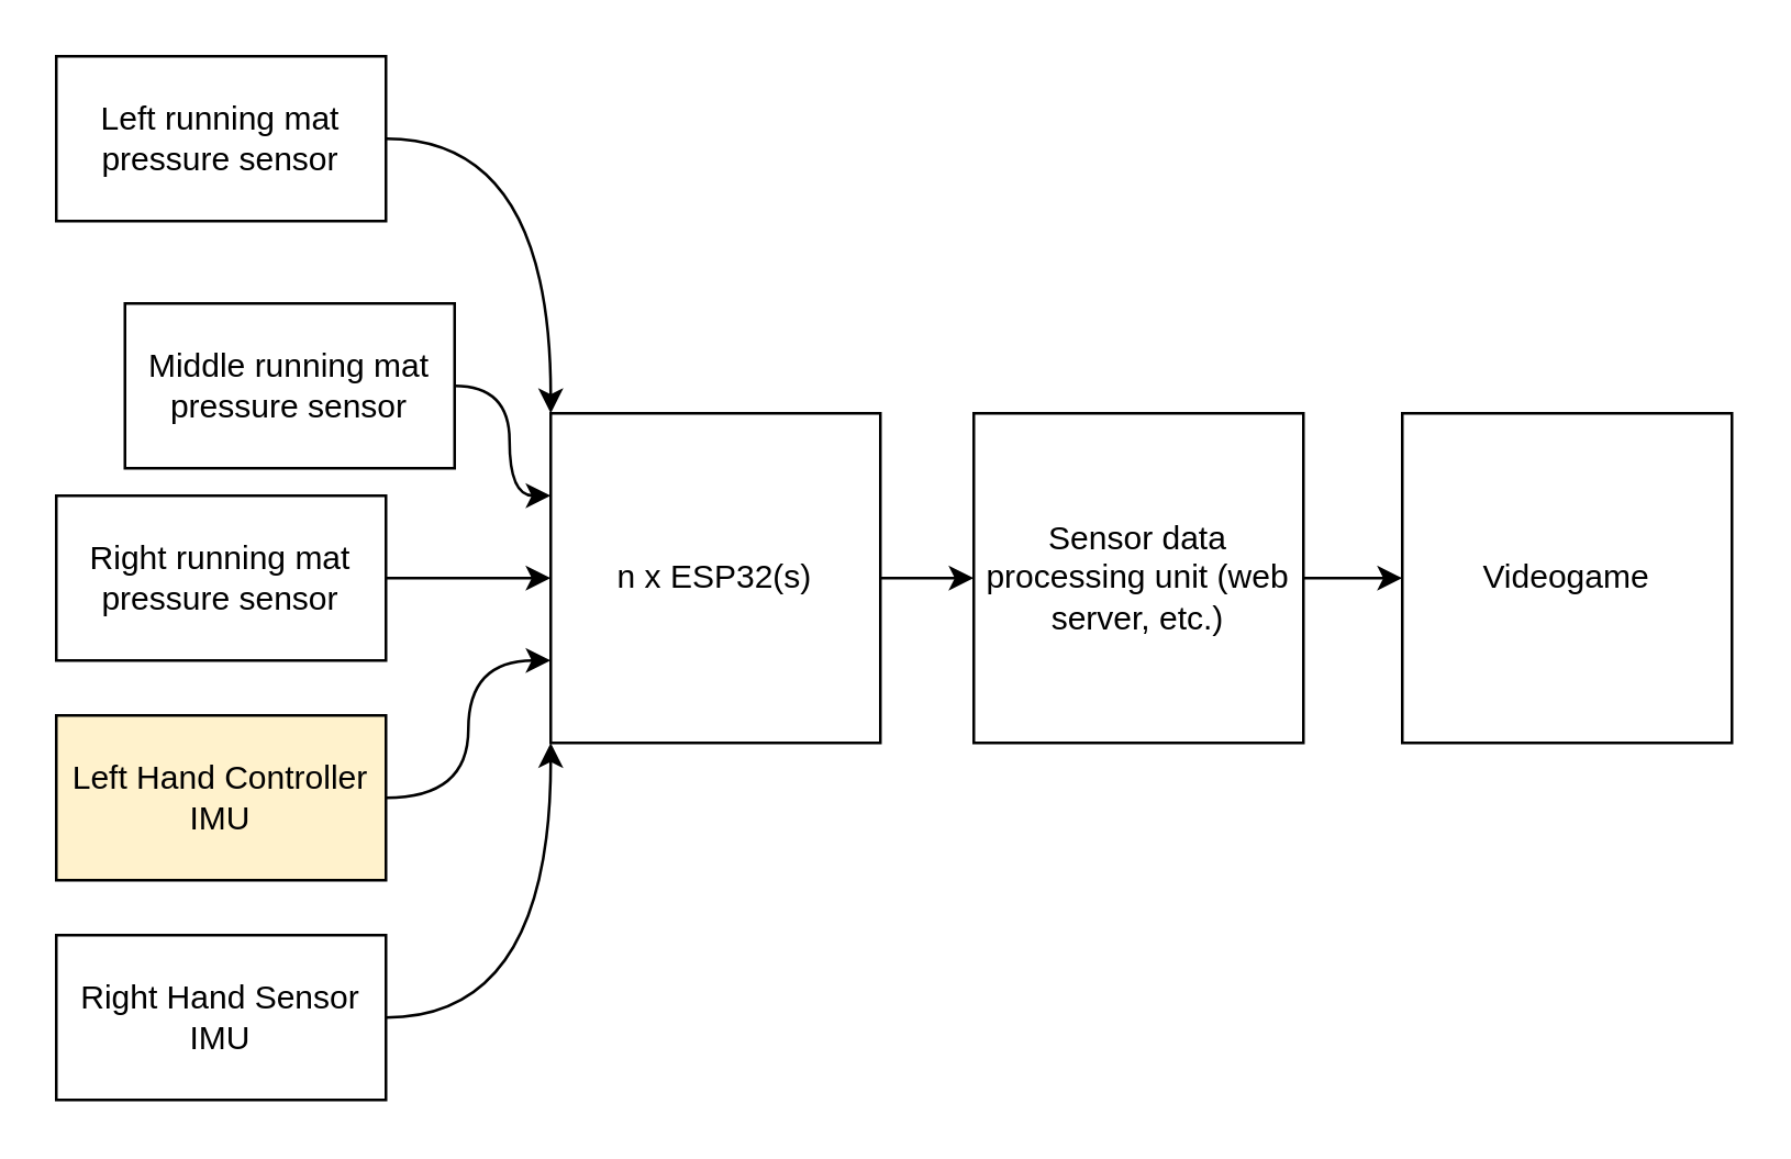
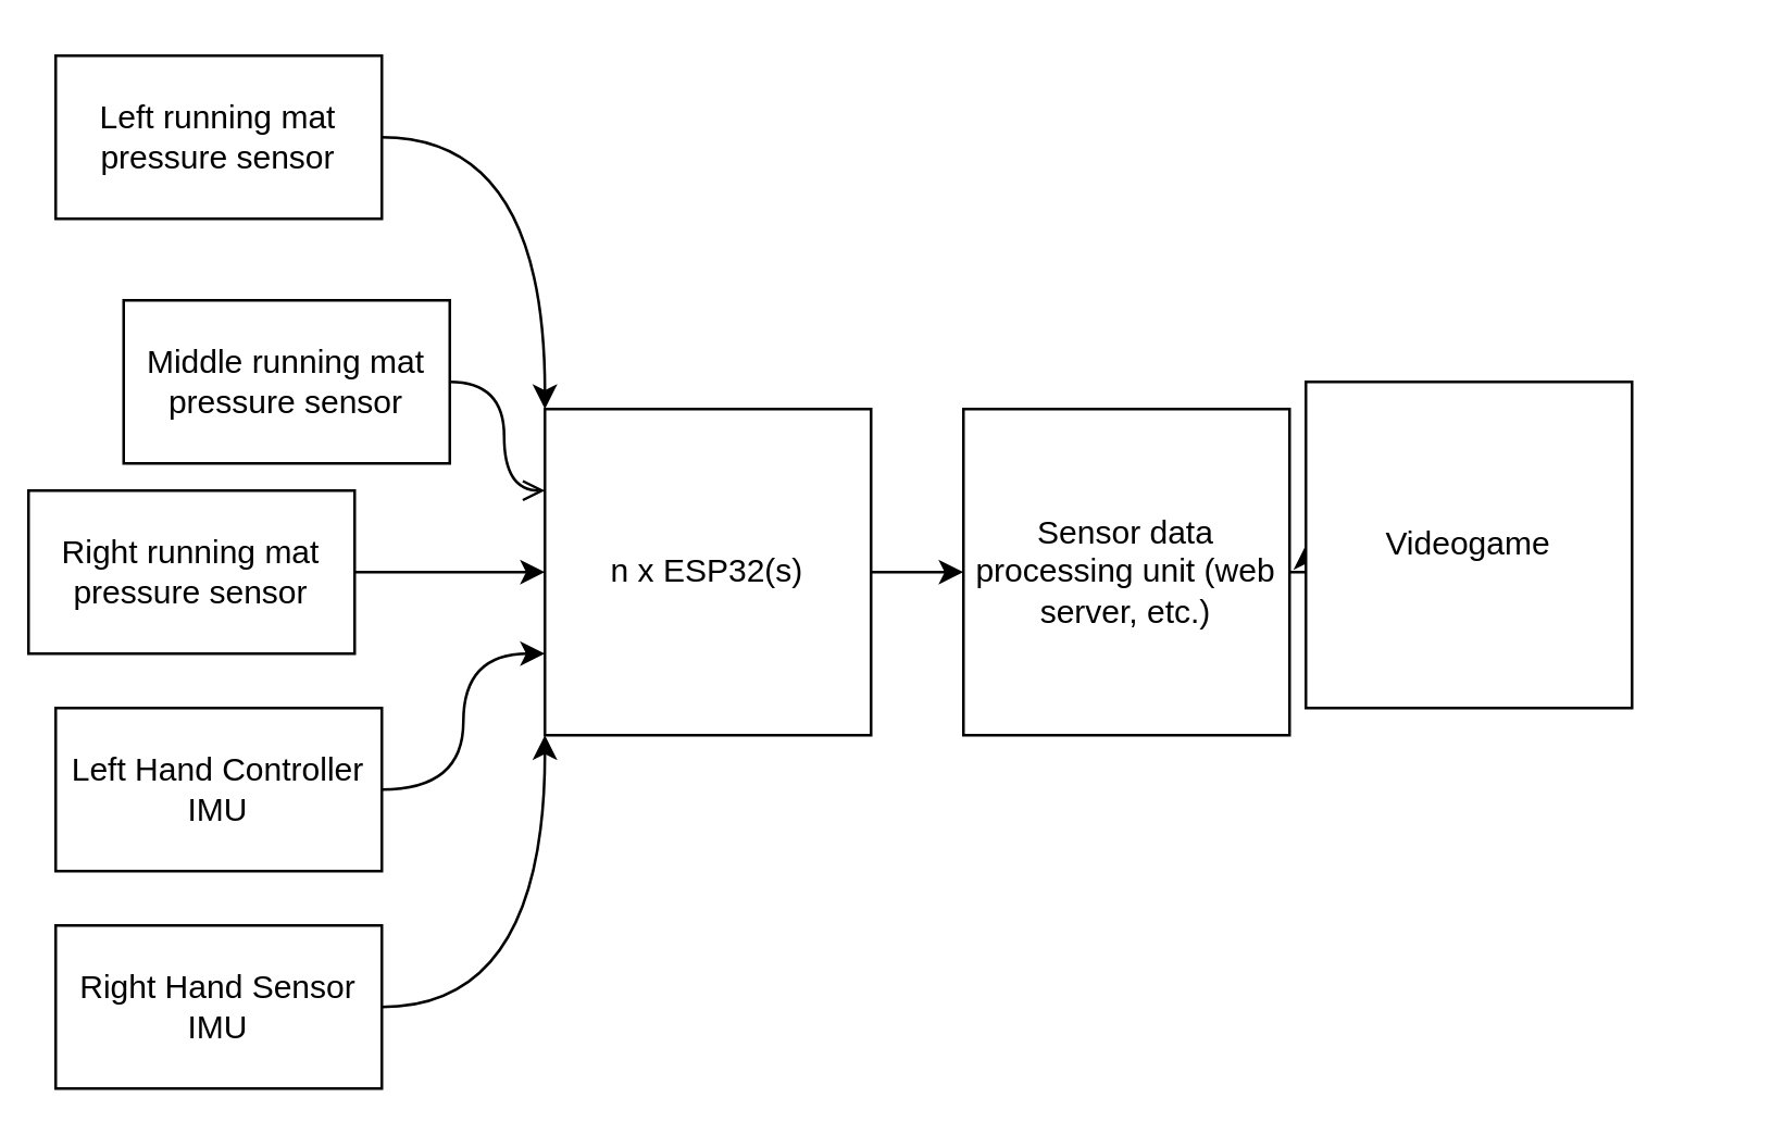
  <mxCell id="0" />
  <mxCell id="1" parent="0" />
  <mxCell id="2" style="edgeStyle=orthogonalEdgeStyle;rounded=0;orthogonalLoop=1;jettySize=auto;html=1;exitX=1;exitY=0.5;exitDx=0;exitDy=0;entryX=0;entryY=0;entryDx=0;entryDy=0;curved=1;" edge="1" parent="1" source="3" target="13"><mxGeometry relative="1" as="geometry" /></mxCell>
  <mxCell id="3" value="Left running mat&lt;div&gt;pressure sensor&lt;br&gt;&lt;/div&gt;" style="rounded=0;whiteSpace=wrap;html=1;" vertex="1" parent="1"><mxGeometry x="20" y="20" width="120" height="60" as="geometry" /></mxCell>
  <mxCell id="4" style="edgeStyle=orthogonalEdgeStyle;rounded=0;orthogonalLoop=1;jettySize=auto;html=1;exitX=1;exitY=0.5;exitDx=0;exitDy=0;entryX=0;entryY=0.5;entryDx=0;entryDy=0;curved=1;" edge="1" parent="1" source="5" target="13"><mxGeometry relative="1" as="geometry" /></mxCell>
- <mxCell id="5" value="Right running mat&lt;div&gt;pressure sensor&lt;/div&gt;" style="rounded=0;whiteSpace=wrap;html=1;" vertex="1" parent="1"><mxGeometry x="20" y="180" width="120" height="60" as="geometry" /></mxCell>
- <mxCell id="6" style="edgeStyle=orthogonalEdgeStyle;rounded=0;orthogonalLoop=1;jettySize=auto;html=1;exitX=1;exitY=0.5;exitDx=0;exitDy=0;entryX=0;entryY=0.25;entryDx=0;entryDy=0;curved=1;" edge="1" parent="1" source="7" target="13"><mxGeometry relative="1" as="geometry" /></mxCell>
+ <mxCell id="5" value="Right running mat&lt;div&gt;pressure sensor&lt;/div&gt;" style="rounded=0;whiteSpace=wrap;html=1;" vertex="1" parent="1"><mxGeometry x="10" y="180" width="120" height="60" as="geometry" /></mxCell>
+ <mxCell id="6" style="edgeStyle=orthogonalEdgeStyle;rounded=0;orthogonalLoop=1;jettySize=auto;html=1;exitX=1;exitY=0.5;exitDx=0;exitDy=0;entryX=0;entryY=0.25;entryDx=0;entryDy=0;curved=1;endArrow=open;" edge="1" parent="1" source="7" target="13"><mxGeometry relative="1" as="geometry" /></mxCell>
  <mxCell id="7" value="Middle running mat&lt;div&gt;pressure sensor&lt;br&gt;&lt;/div&gt;" style="rounded=0;whiteSpace=wrap;html=1;" vertex="1" parent="1"><mxGeometry x="45" y="110" width="120" height="60" as="geometry" /></mxCell>
  <mxCell id="8" style="edgeStyle=orthogonalEdgeStyle;rounded=0;orthogonalLoop=1;jettySize=auto;html=1;exitX=1;exitY=0.5;exitDx=0;exitDy=0;entryX=0;entryY=1;entryDx=0;entryDy=0;curved=1;" edge="1" parent="1" source="9" target="13"><mxGeometry relative="1" as="geometry" /></mxCell>
  <mxCell id="9" value="Right Hand Sensor IMU" style="rounded=0;whiteSpace=wrap;html=1;" vertex="1" parent="1"><mxGeometry x="20" y="340" width="120" height="60" as="geometry" /></mxCell>
  <mxCell id="10" style="edgeStyle=orthogonalEdgeStyle;rounded=0;orthogonalLoop=1;jettySize=auto;html=1;exitX=1;exitY=0.5;exitDx=0;exitDy=0;entryX=0;entryY=0.75;entryDx=0;entryDy=0;curved=1;" edge="1" parent="1" source="11" target="13"><mxGeometry relative="1" as="geometry" /></mxCell>
- <mxCell id="11" value="Left Hand Controller IMU" style="rounded=0;whiteSpace=wrap;html=1;fillColor=#fff2cc;" vertex="1" parent="1"><mxGeometry x="20" y="260" width="120" height="60" as="geometry" /></mxCell>
+ <mxCell id="11" value="Left Hand Controller IMU" style="rounded=0;whiteSpace=wrap;html=1;" vertex="1" parent="1"><mxGeometry x="20" y="260" width="120" height="60" as="geometry" /></mxCell>
  <mxCell id="12" style="edgeStyle=orthogonalEdgeStyle;rounded=0;orthogonalLoop=1;jettySize=auto;html=1;exitX=1;exitY=0.5;exitDx=0;exitDy=0;entryX=0;entryY=0.5;entryDx=0;entryDy=0;" edge="1" parent="1" source="13" target="15"><mxGeometry relative="1" as="geometry" /></mxCell>
  <mxCell id="13" value="n x ESP32(s)" style="rounded=0;whiteSpace=wrap;html=1;" vertex="1" parent="1"><mxGeometry x="200" y="150" width="120" height="120" as="geometry" /></mxCell>
  <mxCell id="14" style="edgeStyle=orthogonalEdgeStyle;rounded=0;orthogonalLoop=1;jettySize=auto;html=1;exitX=1;exitY=0.5;exitDx=0;exitDy=0;entryX=0;entryY=0.5;entryDx=0;entryDy=0;" edge="1" parent="1" source="15" target="16"><mxGeometry relative="1" as="geometry" /></mxCell>
  <mxCell id="15" value="Sensor data processing unit (web server, etc.)" style="rounded=0;whiteSpace=wrap;html=1;" vertex="1" parent="1"><mxGeometry x="354" y="150" width="120" height="120" as="geometry" /></mxCell>
- <mxCell id="16" value="Videogame" style="rounded=0;whiteSpace=wrap;html=1;" vertex="1" parent="1"><mxGeometry x="510" y="150" width="120" height="120" as="geometry" /></mxCell>
+ <mxCell id="16" value="Videogame" style="rounded=0;whiteSpace=wrap;html=1;" vertex="1" parent="1"><mxGeometry x="480" y="140" width="120" height="120" as="geometry" /></mxCell>
